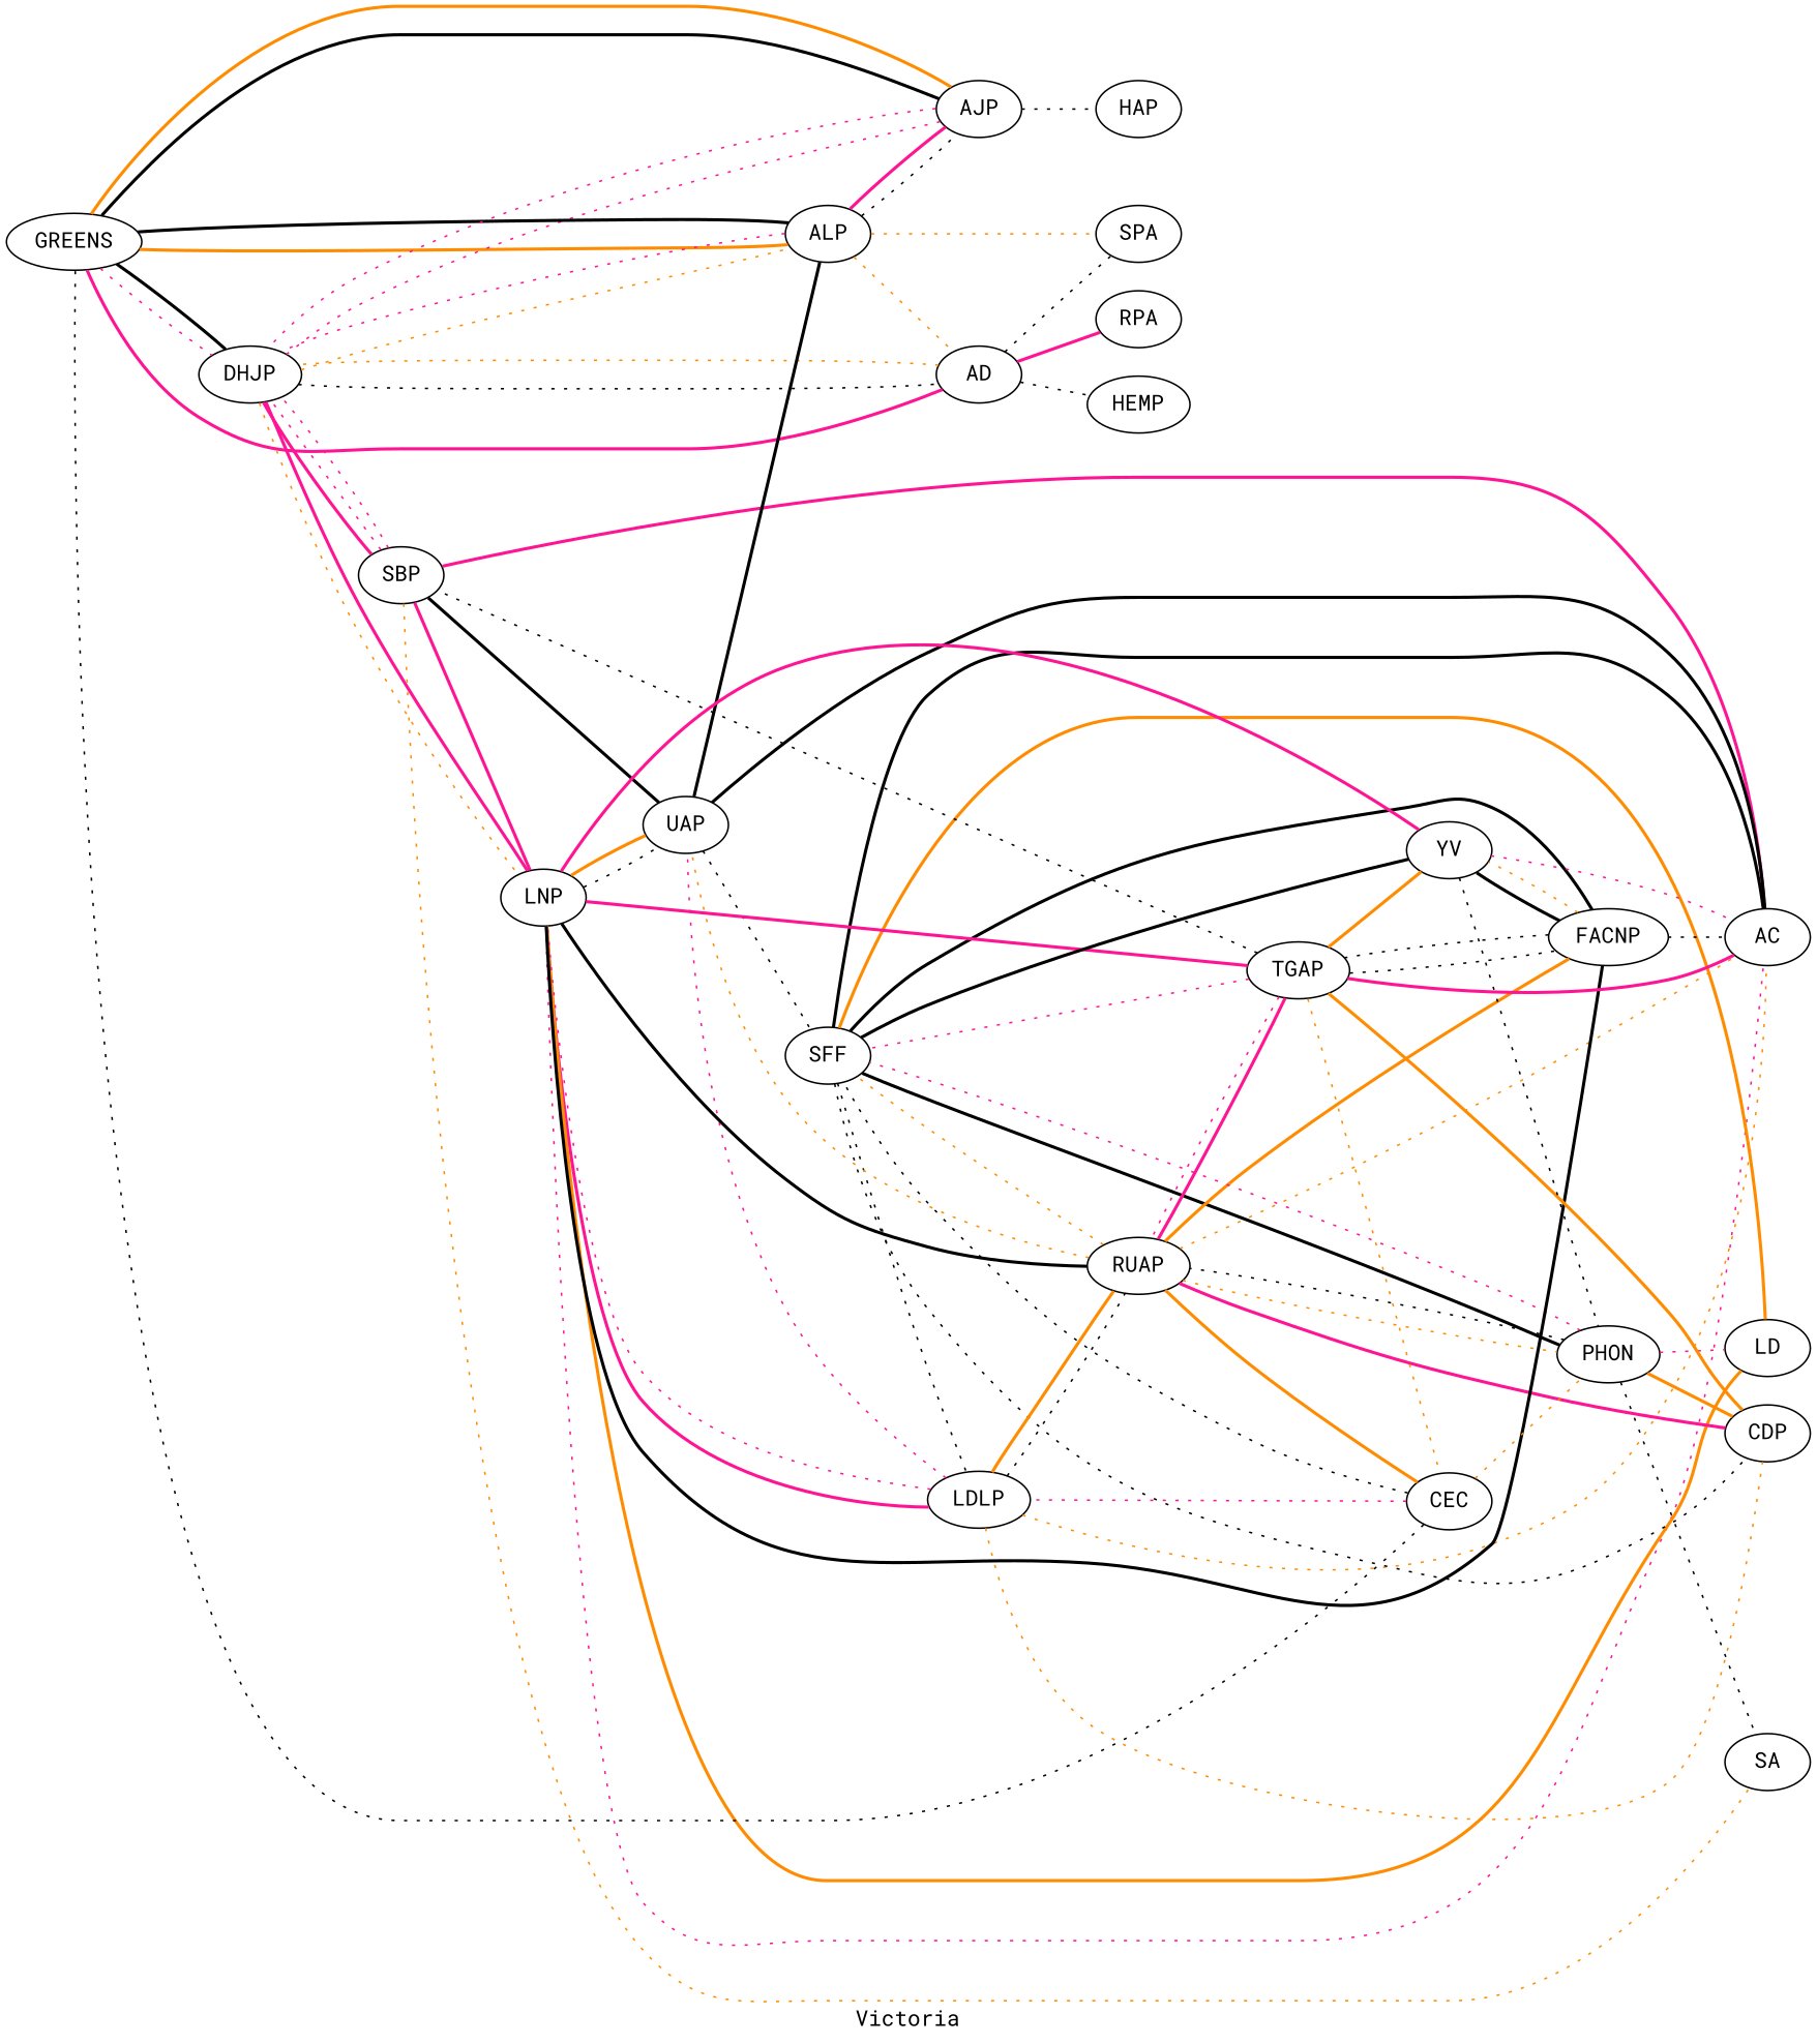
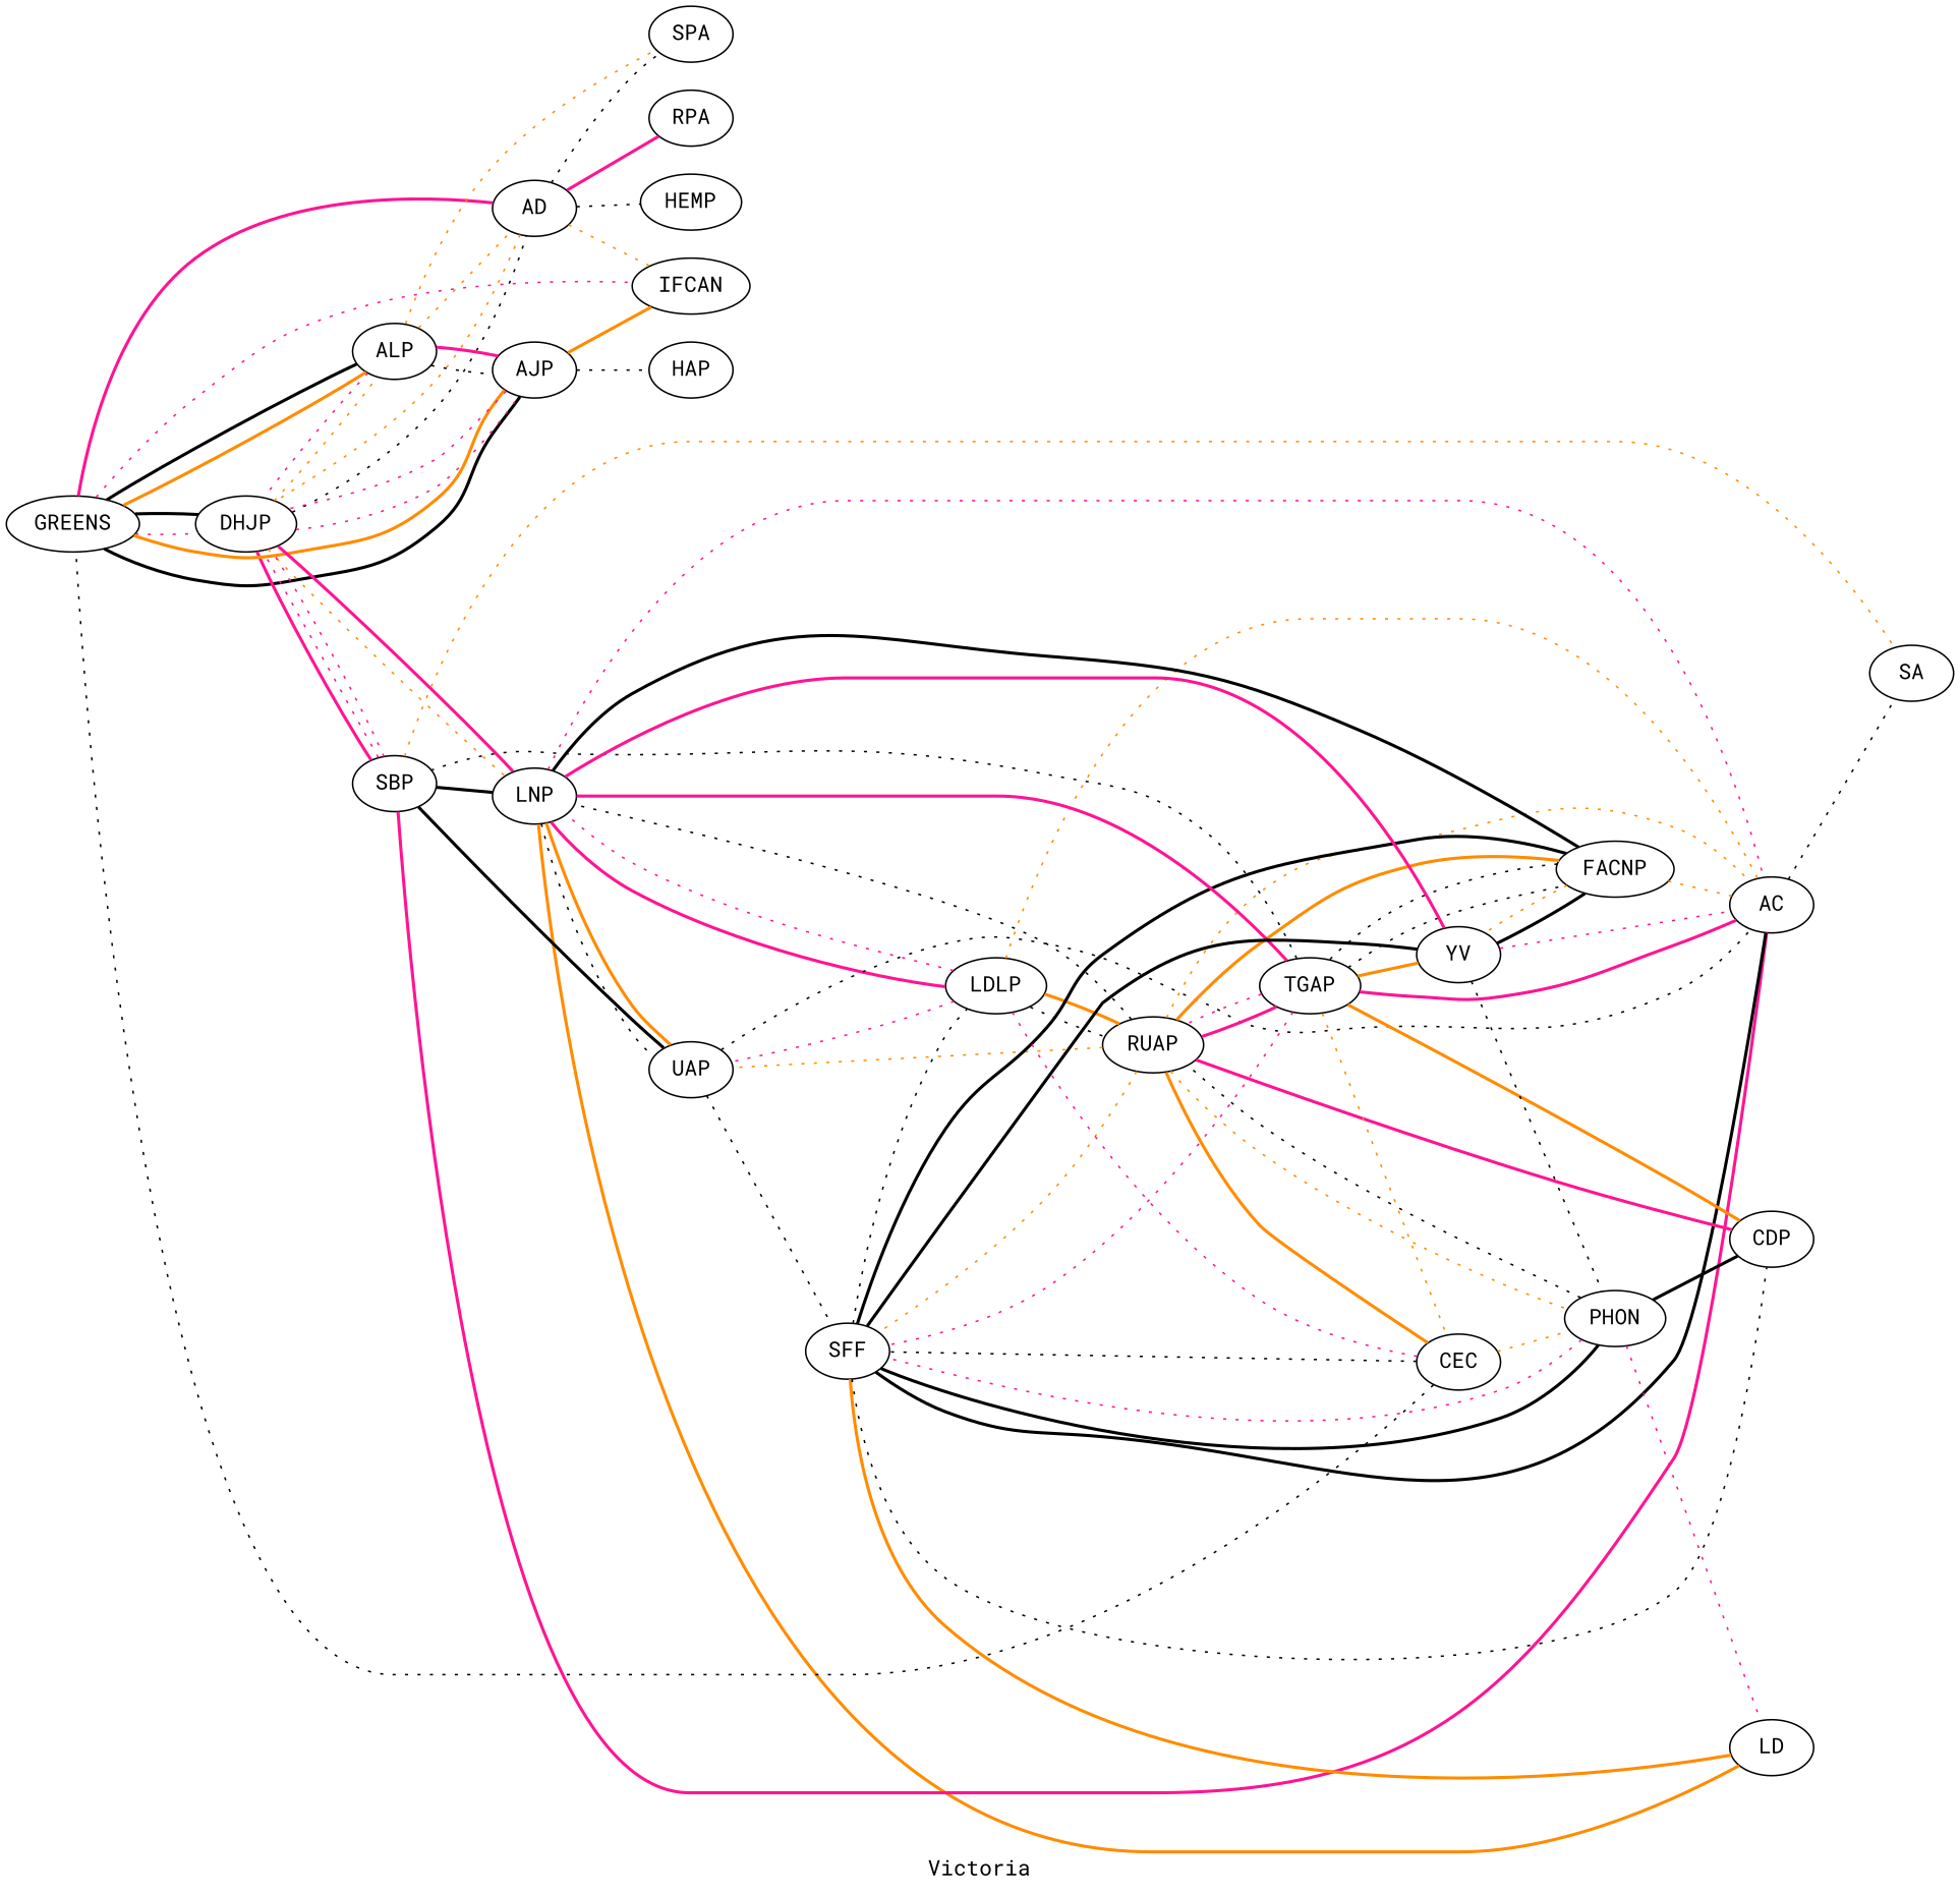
  graph {
    fontname="Roboto Mono"
    label=Victoria
    rankdir=LR
    node [fontname="Roboto Mono"]
    edge [color=black fontname="Roboto Mono" style=dotted]
    GREENS
    DHJP
    ALP
    AD
    AJP
+   IFCAN
    LNP
    SBP
    SPA
    RPA
    HEMP
    HAP
    UAP
    LDLP
    AC
    LD
    SFF
    CDP
    RUAP
    SA
    PHON
    FACNP
    TGAP
    CEC
    YV
    GREENS -- DHJP [color=deeppink]
    GREENS -- ALP [color=darkorange style=bold]
    GREENS -- AD [color=deeppink style=bold]
    GREENS -- AJP [style=bold]
+   GREENS -- IFCAN [color=deeppink]
    DHJP -- GREENS [style=bold]
    DHJP -- ALP [color=darkorange]
    DHJP -- AD
    DHJP -- AJP [color=deeppink]
    DHJP -- LNP [color=darkorange]
    DHJP -- SBP [color=deeppink style=bold]
    ALP -- GREENS [style=bold]
    ALP -- DHJP [color=deeppink]
    ALP -- AD [color=darkorange]
    ALP -- AJP
    ALP -- SPA [color=darkorange]
    AD -- DHJP [color=darkorange]
+   AD -- IFCAN [color=darkorange]
    AD -- SPA
    AD -- RPA [color=deeppink style=bold]
    AD -- HEMP
    AJP -- GREENS [color=darkorange style=bold]
    AJP -- DHJP [color=deeppink]
    AJP -- ALP [color=deeppink style=bold]
+   AJP -- IFCAN [color=darkorange style=bold]
    AJP -- HAP
    LNP -- DHJP [color=deeppink style=bold]
    LNP -- UAP
    LNP -- LDLP [color=deeppink style=bold]
    LNP -- AC [color=deeppink]
    LNP -- LD [color=darkorange style=bold]
    SBP -- DHJP [color=deeppink]
    SBP -- DHJP [color=deeppink]
-   SBP -- LNP [color=deeppink style=bold]
+   SBP -- LNP [style=bold]
    SBP -- AC [color=deeppink style=bold]
    SBP -- SA [color=darkorange]
-   UAP -- ALP [style=bold]
    UAP -- LNP [color=darkorange style=bold]
    UAP -- SBP [style=bold]
-   UAP -- AC [style=bold]
+   UAP -- AC
    UAP -- SFF
    LDLP -- LNP [color=deeppink]
    LDLP -- UAP [color=deeppink]
    LDLP -- AC [color=darkorange]
-   LDLP -- CDP [color=darkorange]
    LDLP -- RUAP
    SFF -- LDLP
    SFF -- AC [style=bold]
    SFF -- LD [color=darkorange style=bold]
    SFF -- CDP
    SFF -- PHON [style=bold]
-   RUAP -- LNP [style=bold]
+   RUAP -- LNP
    RUAP -- UAP [color=darkorange]
    RUAP -- LDLP [color=darkorange style=bold]
    RUAP -- AC [color=darkorange]
    RUAP -- SFF [color=darkorange]
    RUAP -- CDP [color=deeppink style=bold]
    RUAP -- PHON [color=darkorange]
    RUAP -- FACNP [color=darkorange style=bold]
    RUAP -- TGAP [color=deeppink style=bold]
    PHON -- LD [color=deeppink]
    PHON -- SFF [color=deeppink]
-   PHON -- CDP [color=darkorange style=bold]
+   PHON -- CDP [style=bold]
    PHON -- RUAP
-   PHON -- SA
+   AC -- SA
    FACNP -- LNP [style=bold]
-   FACNP -- AC
+   FACNP -- AC [color=darkorange]
    FACNP -- SFF [style=bold]
    FACNP -- TGAP
    FACNP -- YV [color=darkorange]
    TGAP -- LNP [color=deeppink style=bold]
    TGAP -- SBP
    TGAP -- AC [color=deeppink style=bold]
    TGAP -- SFF [color=deeppink]
    TGAP -- CDP [color=darkorange style=bold]
    TGAP -- RUAP [color=deeppink]
    TGAP -- FACNP
    TGAP -- CEC [color=darkorange]
    TGAP -- YV [color=darkorange style=bold]
    CEC -- GREENS
    CEC -- LDLP [color=deeppink]
    CEC -- SFF
    CEC -- RUAP [color=darkorange style=bold]
    CEC -- PHON [color=darkorange]
    YV -- LNP [color=deeppink style=bold]
    YV -- AC [color=deeppink]
    YV -- SFF [style=bold]
    YV -- PHON
    YV -- FACNP [style=bold]
  }
